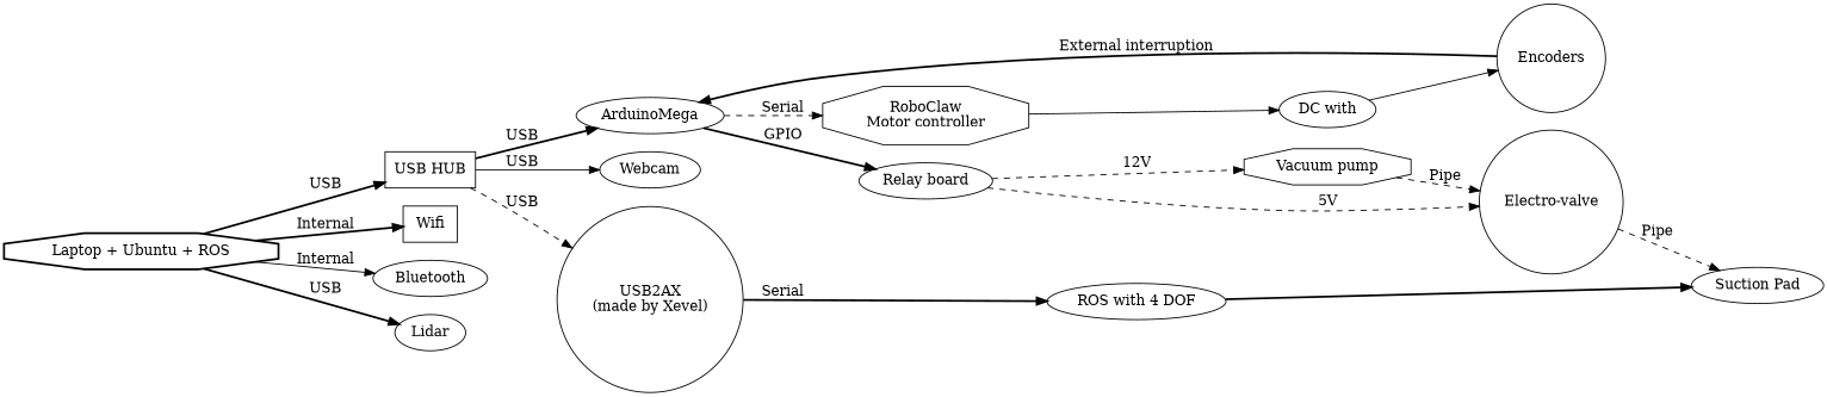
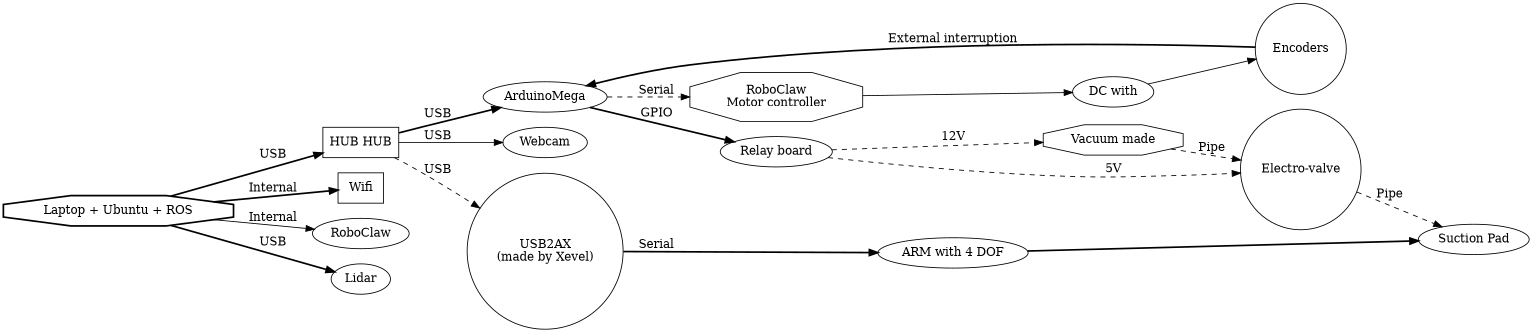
  digraph {
    rankdir=LR
    node [shape=ellipse]
    edge [style=bold]
    n1 [label="Laptop + Ubuntu + ROS" shape=octagon style=bold]
-   n2 [label="USB HUB" shape=box]
+   n2 [label="HUB HUB" shape=box]
    n3 [label=Wifi shape=box]
-   n4 [label=Bluetooth]
+   n4 [label=RoboClaw]
    n5 [label=Lidar]
    n6 [label=ArduinoMega]
    n7 [label=Webcam]
    n8 [label="USB2AX\n(made by Xevel)" shape=circle]
    n9 [label="RoboClaw\nMotor controller" shape=octagon]
    n10 [label="Relay board"]
-   n11 [label="ROS with 4 DOF"]
+   n11 [label="ARM with 4 DOF"]
    n12 [label="DC with"]
-   n13 [label="Vacuum pump" shape=octagon]
+   n13 [label="Vacuum made" shape=octagon]
    n14 [label="Electro-valve" shape=circle]
    n15 [label=Encoders shape=circle]
    n16 [label="Suction Pad"]
    n1 -> n2 [label=USB]
    n1 -> n3 [label=Internal]
    n1 -> n4 [label=Internal style=solid]
    n1 -> n5 [label=USB]
    n2 -> n6 [label=USB]
    n2 -> n7 [label=USB style=solid]
    n2 -> n8 [label=USB style=dashed]
    n6 -> n9 [label=Serial style=dashed]
    n6 -> n10 [label=GPIO]
    n8 -> n11 [label=Serial]
    n9 -> n12 [style=solid]
    n10 -> n13 [label="12V" style=dashed]
    n10 -> n14 [label="5V" style=dashed]
    n11 -> n16
    n12 -> n15 [style=solid]
    n13 -> n14 [label=Pipe style=dashed]
    n14 -> n16 [label=Pipe style=dashed]
    n15 -> n6 [label="External interruption"]
  }
